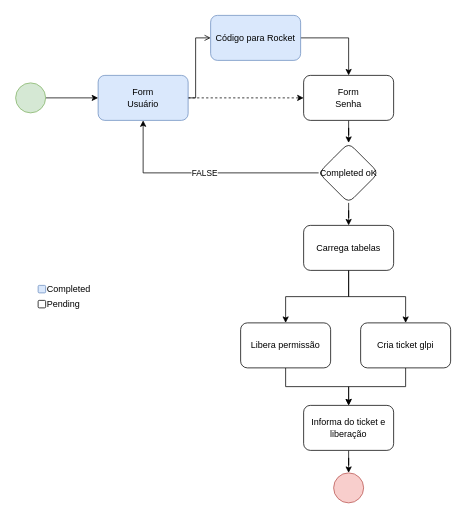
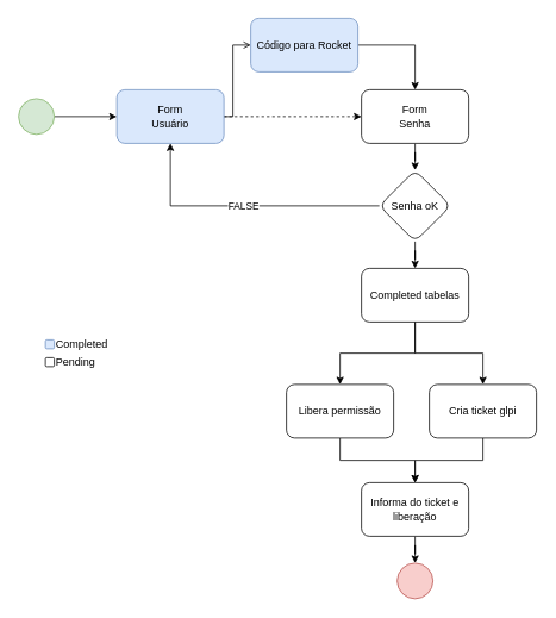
  <mxCell id="0" />
  <mxCell id="1" parent="0" />
  <mxCell id="2" value="" style="edgeStyle=orthogonalEdgeStyle;rounded=0;orthogonalLoop=1;jettySize=auto;html=1;entryX=0;entryY=0.5;entryDx=0;entryDy=0;dashed=1;" parent="1" source="4" target="8" edge="1"><mxGeometry relative="1" as="geometry"><mxPoint x="330" y="130" as="targetPoint" /></mxGeometry></mxCell>
  <mxCell id="3" value="" style="edgeStyle=orthogonalEdgeStyle;rounded=0;orthogonalLoop=1;jettySize=auto;html=1;entryX=0;entryY=0.5;entryDx=0;entryDy=0;endArrow=open;" parent="1" source="4" target="6" edge="1"><mxGeometry relative="1" as="geometry"><mxPoint x="190" y="20" as="targetPoint" /><Array as="points"><mxPoint x="260" y="130" /><mxPoint x="260" y="50" /></Array></mxGeometry></mxCell>
  <mxCell id="4" value="&lt;div&gt;Form &lt;br&gt;&lt;/div&gt;&lt;div&gt;Usuário&lt;br&gt;&lt;/div&gt;" style="rounded=1;whiteSpace=wrap;html=1;fillColor=#dae8fc;strokeColor=#6c8ebf;" parent="1" vertex="1"><mxGeometry x="130" y="100" width="120" height="60" as="geometry" /></mxCell>
  <mxCell id="5" value="" style="edgeStyle=orthogonalEdgeStyle;rounded=0;orthogonalLoop=1;jettySize=auto;html=1;" parent="1" source="6" target="8" edge="1"><mxGeometry relative="1" as="geometry" /></mxCell>
  <mxCell id="6" value="Código para Rocket" style="rounded=1;whiteSpace=wrap;html=1;fillColor=#dae8fc;strokeColor=#6c8ebf;" parent="1" vertex="1"><mxGeometry x="280" y="20" width="120" height="60" as="geometry" /></mxCell>
  <mxCell id="7" value="" style="edgeStyle=orthogonalEdgeStyle;rounded=0;orthogonalLoop=1;jettySize=auto;html=1;" parent="1" source="8" target="11" edge="1"><mxGeometry relative="1" as="geometry" /></mxCell>
  <mxCell id="8" value="&lt;div&gt;Form&lt;/div&gt;&lt;div&gt;Senha&lt;br&gt;&lt;/div&gt;" style="rounded=1;whiteSpace=wrap;html=1;" parent="1" vertex="1"><mxGeometry x="404" y="100" width="120" height="60" as="geometry" /></mxCell>
  <mxCell id="9" value="FALSE" style="edgeStyle=orthogonalEdgeStyle;rounded=0;orthogonalLoop=1;jettySize=auto;html=1;entryX=0.5;entryY=1;entryDx=0;entryDy=0;" parent="1" source="11" target="4" edge="1"><mxGeometry relative="1" as="geometry"><mxPoint x="364" y="230" as="targetPoint" /></mxGeometry></mxCell>
  <mxCell id="10" value="" style="edgeStyle=orthogonalEdgeStyle;rounded=0;orthogonalLoop=1;jettySize=auto;html=1;" parent="1" source="11" target="13" edge="1"><mxGeometry relative="1" as="geometry" /></mxCell>
- <mxCell id="11" value="Completed oK" style="rhombus;whiteSpace=wrap;html=1;rounded=1;" parent="1" vertex="1"><mxGeometry x="424" y="190" width="80" height="80" as="geometry" /></mxCell>
+ <mxCell id="11" value="Senha oK" style="rhombus;whiteSpace=wrap;html=1;rounded=1;" parent="1" vertex="1"><mxGeometry x="424" y="190" width="80" height="80" as="geometry" /></mxCell>
  <mxCell id="12" value="" style="edgeStyle=orthogonalEdgeStyle;rounded=0;orthogonalLoop=1;jettySize=auto;html=1;" parent="1" source="13" target="15" edge="1"><mxGeometry relative="1" as="geometry" /></mxCell>
- <mxCell id="13" value="Carrega tabelas" style="rounded=1;whiteSpace=wrap;html=1;" parent="1" vertex="1"><mxGeometry x="404" y="300" width="120" height="60" as="geometry" /></mxCell>
+ <mxCell id="13" value="Completed tabelas" style="rounded=1;whiteSpace=wrap;html=1;" parent="1" vertex="1"><mxGeometry x="404" y="300" width="120" height="60" as="geometry" /></mxCell>
  <mxCell id="14" value="" style="edgeStyle=orthogonalEdgeStyle;rounded=0;orthogonalLoop=1;jettySize=auto;html=1;" parent="1" source="15" target="20" edge="1"><mxGeometry relative="1" as="geometry" /></mxCell>
  <mxCell id="15" value="Libera permissão" style="whiteSpace=wrap;html=1;rounded=1;" parent="1" vertex="1"><mxGeometry x="320" y="430" width="120" height="60" as="geometry" /></mxCell>
  <mxCell id="16" value="" style="edgeStyle=orthogonalEdgeStyle;rounded=0;orthogonalLoop=1;jettySize=auto;html=1;" parent="1" source="17" target="20" edge="1"><mxGeometry relative="1" as="geometry" /></mxCell>
  <mxCell id="17" value="Cria ticket glpi" style="whiteSpace=wrap;html=1;rounded=1;" parent="1" vertex="1"><mxGeometry x="480" y="430" width="120" height="60" as="geometry" /></mxCell>
  <mxCell id="18" value="" style="edgeStyle=orthogonalEdgeStyle;rounded=0;orthogonalLoop=1;jettySize=auto;html=1;entryX=0.5;entryY=0;entryDx=0;entryDy=0;exitX=0.5;exitY=1;exitDx=0;exitDy=0;" parent="1" source="13" target="17" edge="1"><mxGeometry relative="1" as="geometry"><mxPoint x="474" y="370" as="sourcePoint" /><mxPoint x="390" y="440" as="targetPoint" /></mxGeometry></mxCell>
  <mxCell id="19" value="" style="edgeStyle=orthogonalEdgeStyle;rounded=0;orthogonalLoop=1;jettySize=auto;html=1;" parent="1" source="20" target="23" edge="1"><mxGeometry relative="1" as="geometry" /></mxCell>
  <mxCell id="20" value="Informa do ticket e liberação" style="whiteSpace=wrap;html=1;rounded=1;" parent="1" vertex="1"><mxGeometry x="404" y="540" width="120" height="60" as="geometry" /></mxCell>
  <mxCell id="21" value="" style="edgeStyle=orthogonalEdgeStyle;rounded=0;orthogonalLoop=1;jettySize=auto;html=1;" parent="1" source="22" target="4" edge="1"><mxGeometry relative="1" as="geometry" /></mxCell>
  <mxCell id="22" value="" style="ellipse;whiteSpace=wrap;html=1;aspect=fixed;fillColor=#d5e8d4;strokeColor=#82b366;" parent="1" vertex="1"><mxGeometry x="20" y="110" width="40" height="40" as="geometry" /></mxCell>
  <mxCell id="23" value="" style="ellipse;whiteSpace=wrap;html=1;aspect=fixed;fillColor=#f8cecc;strokeColor=#b85450;" parent="1" vertex="1"><mxGeometry x="444" y="630" width="40" height="40" as="geometry" /></mxCell>
  <mxCell id="24" value="Completed" style="rounded=1;whiteSpace=wrap;html=1;fillColor=#dae8fc;strokeColor=#6c8ebf;labelPosition=right;verticalLabelPosition=middle;align=left;verticalAlign=middle;" parent="1" vertex="1"><mxGeometry y="380" width="10" height="10" as="geometry" x="50" /></mxCell>
  <mxCell id="25" value="Pending" style="rounded=1;whiteSpace=wrap;html=1;labelPosition=right;verticalLabelPosition=middle;align=left;verticalAlign=middle;" parent="1" vertex="1"><mxGeometry y="400" width="10" height="10" as="geometry" x="50" /></mxCell>
